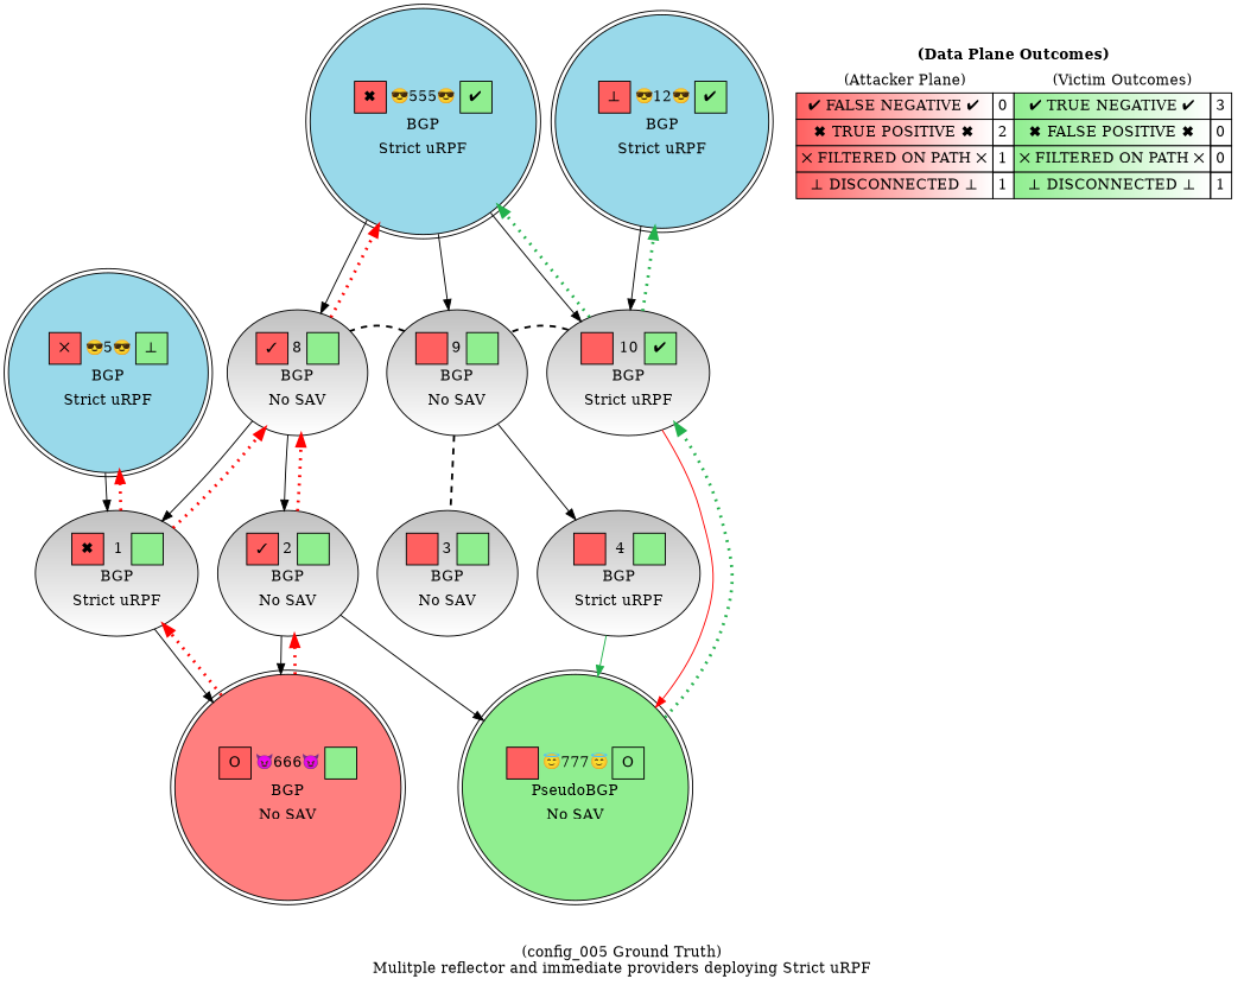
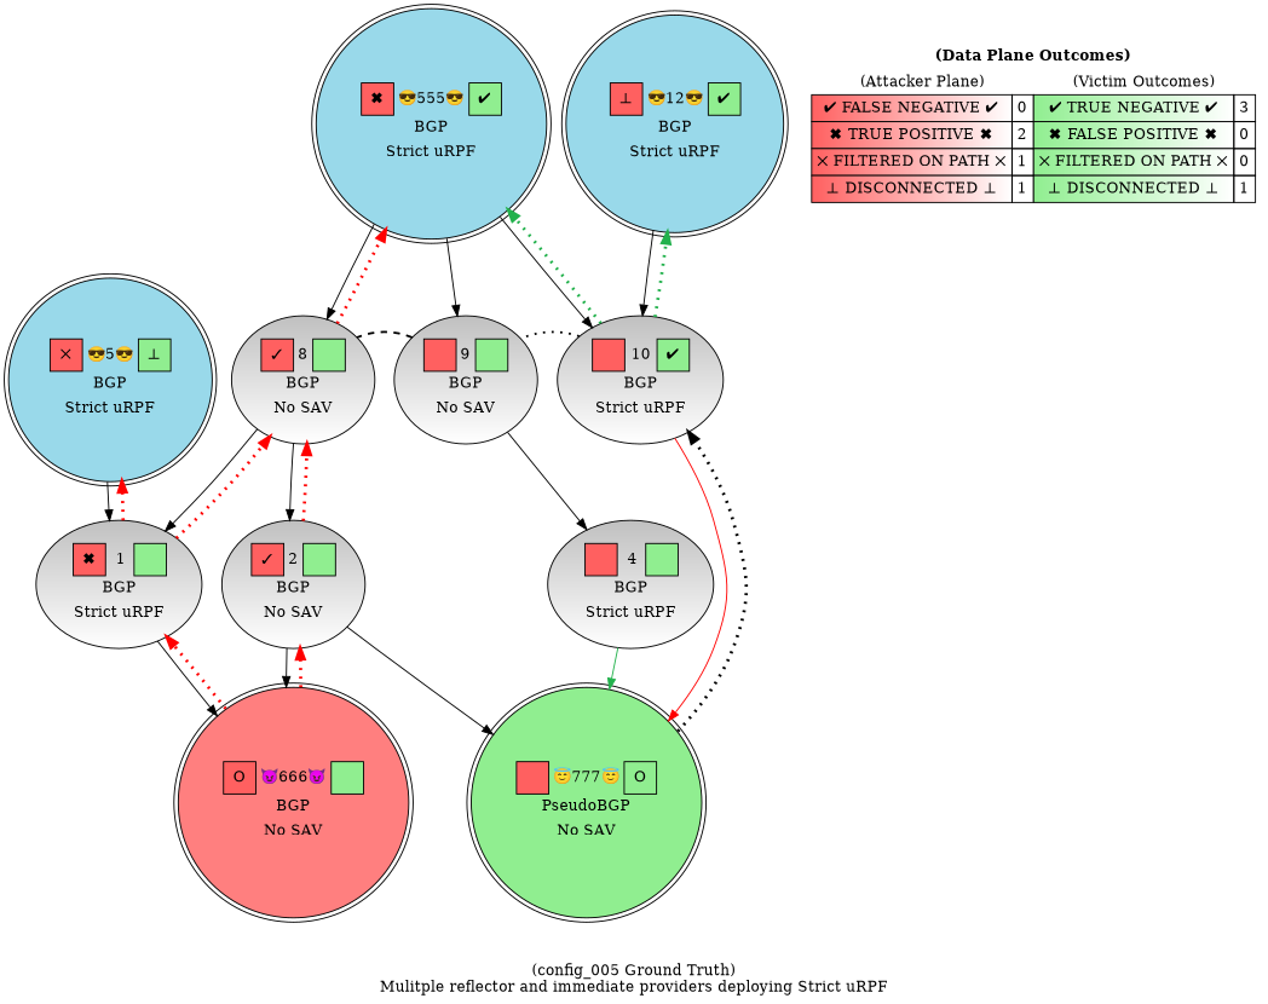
  digraph {
    label="(config_005 Ground Truth)\nMulitple reflector and immediate providers deploying Strict uRPF"
    node [color=black fillcolor="grey:white" gradientangle=270 style=filled]
    n1 [fillcolor="#FF7F7F" label=<             <TABLE BORDER="0" CELLBORDER="1" CELLSPACING="0" CELLPADDING="4">             <TR>                 <TD BGCOLOR="#ff6060" WIDTH="30" HEIGHT="30" FIXEDSIZE="TRUE" ALIGN="CENTER" VALIGN="MIDDLE">O</TD>                 <TD BORDER="0" ALIGN="CENTER" VALIGN="MIDDLE">&#128520;666&#128520;</TD>                 <TD BGCOLOR="#90ee90" WIDTH="30" HEIGHT="30" FIXEDSIZE="TRUE" ALIGN="CENTER" VALIGN="MIDDLE"></TD>             </TR>             <TR>                 <TD COLSPAN="4" BORDER="0" ALIGN="CENTER" VALIGN="MIDDLE">BGP</TD>             </TR>             <TR>                 <TD COLSPAN="4" BORDER="0" ALIGN="CENTER" VALIGN="MIDDLE">No SAV</TD>             </TR></TABLE>> shape=doublecircle]
    n2 [fillcolor="#90ee90" label=<             <TABLE BORDER="0" CELLBORDER="1" CELLSPACING="0" CELLPADDING="4">             <TR>                 <TD BGCOLOR="#ff6060" WIDTH="30" HEIGHT="30" FIXEDSIZE="TRUE" ALIGN="CENTER" VALIGN="MIDDLE"></TD>                 <TD BORDER="0" ALIGN="CENTER" VALIGN="MIDDLE">&#128519;777&#128519;</TD>                 <TD BGCOLOR="#90ee90" WIDTH="30" HEIGHT="30" FIXEDSIZE="TRUE" ALIGN="CENTER" VALIGN="MIDDLE">O</TD>             </TR>             <TR>                 <TD COLSPAN="4" BORDER="0" ALIGN="CENTER" VALIGN="MIDDLE">PseudoBGP</TD>             </TR>             <TR>                 <TD COLSPAN="4" BORDER="0" ALIGN="CENTER" VALIGN="MIDDLE">No SAV</TD>             </TR></TABLE>> shape=doublecircle]
    n3 [label=<             <TABLE BORDER="0" CELLBORDER="1" CELLSPACING="0" CELLPADDING="4">             <TR>                 <TD BGCOLOR="#ff6060" WIDTH="30" HEIGHT="30" FIXEDSIZE="TRUE" ALIGN="CENTER" VALIGN="MIDDLE">&#10006;</TD>                 <TD BORDER="0" ALIGN="CENTER" VALIGN="MIDDLE">1</TD>                 <TD BGCOLOR="#90ee90" WIDTH="30" HEIGHT="30" FIXEDSIZE="TRUE" ALIGN="CENTER" VALIGN="MIDDLE"></TD>             </TR>             <TR>                 <TD COLSPAN="4" BORDER="0" ALIGN="CENTER" VALIGN="MIDDLE">BGP</TD>             </TR>             <TR>                 <TD COLSPAN="4" BORDER="0" ALIGN="CENTER" VALIGN="MIDDLE">Strict uRPF</TD>             </TR></TABLE>>]
    n4 [label=<             <TABLE BORDER="0" CELLBORDER="1" CELLSPACING="0" CELLPADDING="4">             <TR>                 <TD BGCOLOR="#ff6060" WIDTH="30" HEIGHT="30" FIXEDSIZE="TRUE" ALIGN="CENTER" VALIGN="MIDDLE">&#10003;</TD>                 <TD BORDER="0" ALIGN="CENTER" VALIGN="MIDDLE">2</TD>                 <TD BGCOLOR="#90ee90" WIDTH="30" HEIGHT="30" FIXEDSIZE="TRUE" ALIGN="CENTER" VALIGN="MIDDLE"></TD>             </TR>             <TR>                 <TD COLSPAN="4" BORDER="0" ALIGN="CENTER" VALIGN="MIDDLE">BGP</TD>             </TR>             <TR>                 <TD COLSPAN="4" BORDER="0" ALIGN="CENTER" VALIGN="MIDDLE">No SAV</TD>             </TR></TABLE>>]
-   n5 [label=<             <TABLE BORDER="0" CELLBORDER="1" CELLSPACING="0" CELLPADDING="4">             <TR>                 <TD BGCOLOR="#ff6060" WIDTH="30" HEIGHT="30" FIXEDSIZE="TRUE" ALIGN="CENTER" VALIGN="MIDDLE"></TD>                 <TD BORDER="0" ALIGN="CENTER" VALIGN="MIDDLE">3</TD>                 <TD BGCOLOR="#90ee90" WIDTH="30" HEIGHT="30" FIXEDSIZE="TRUE" ALIGN="CENTER" VALIGN="MIDDLE"></TD>             </TR>             <TR>                 <TD COLSPAN="4" BORDER="0" ALIGN="CENTER" VALIGN="MIDDLE">BGP</TD>             </TR>             <TR>                 <TD COLSPAN="4" BORDER="0" ALIGN="CENTER" VALIGN="MIDDLE">No SAV</TD>             </TR></TABLE>>]
    n6 [label=<             <TABLE BORDER="0" CELLBORDER="1" CELLSPACING="0" CELLPADDING="4">             <TR>                 <TD BGCOLOR="#ff6060" WIDTH="30" HEIGHT="30" FIXEDSIZE="TRUE" ALIGN="CENTER" VALIGN="MIDDLE"></TD>                 <TD BORDER="0" ALIGN="CENTER" VALIGN="MIDDLE">4</TD>                 <TD BGCOLOR="#90ee90" WIDTH="30" HEIGHT="30" FIXEDSIZE="TRUE" ALIGN="CENTER" VALIGN="MIDDLE"></TD>             </TR>             <TR>                 <TD COLSPAN="4" BORDER="0" ALIGN="CENTER" VALIGN="MIDDLE">BGP</TD>             </TR>             <TR>                 <TD COLSPAN="4" BORDER="0" ALIGN="CENTER" VALIGN="MIDDLE">Strict uRPF</TD>             </TR></TABLE>>]
    n7 [fillcolor="#99d9ea" label=<             <TABLE BORDER="0" CELLBORDER="1" CELLSPACING="0" CELLPADDING="4">             <TR>                 <TD BGCOLOR="#ff6060" WIDTH="30" HEIGHT="30" FIXEDSIZE="TRUE" ALIGN="CENTER" VALIGN="MIDDLE">&#10005;</TD>                 <TD BORDER="0" ALIGN="CENTER" VALIGN="MIDDLE">&#128526;5&#128526;</TD>                 <TD BGCOLOR="#90ee90" WIDTH="30" HEIGHT="30" FIXEDSIZE="TRUE" ALIGN="CENTER" VALIGN="MIDDLE">&#8869;</TD>             </TR>             <TR>                 <TD COLSPAN="4" BORDER="0" ALIGN="CENTER" VALIGN="MIDDLE">BGP</TD>             </TR>             <TR>                 <TD COLSPAN="4" BORDER="0" ALIGN="CENTER" VALIGN="MIDDLE">Strict uRPF</TD>             </TR></TABLE>> shape=doublecircle]
    n8 [label=<             <TABLE BORDER="0" CELLBORDER="1" CELLSPACING="0" CELLPADDING="4">             <TR>                 <TD BGCOLOR="#ff6060" WIDTH="30" HEIGHT="30" FIXEDSIZE="TRUE" ALIGN="CENTER" VALIGN="MIDDLE">&#10003;</TD>                 <TD BORDER="0" ALIGN="CENTER" VALIGN="MIDDLE">8</TD>                 <TD BGCOLOR="#90ee90" WIDTH="30" HEIGHT="30" FIXEDSIZE="TRUE" ALIGN="CENTER" VALIGN="MIDDLE"></TD>             </TR>             <TR>                 <TD COLSPAN="4" BORDER="0" ALIGN="CENTER" VALIGN="MIDDLE">BGP</TD>             </TR>             <TR>                 <TD COLSPAN="4" BORDER="0" ALIGN="CENTER" VALIGN="MIDDLE">No SAV</TD>             </TR></TABLE>>]
    n9 [label=<             <TABLE BORDER="0" CELLBORDER="1" CELLSPACING="0" CELLPADDING="4">             <TR>                 <TD BGCOLOR="#ff6060" WIDTH="30" HEIGHT="30" FIXEDSIZE="TRUE" ALIGN="CENTER" VALIGN="MIDDLE"></TD>                 <TD BORDER="0" ALIGN="CENTER" VALIGN="MIDDLE">9</TD>                 <TD BGCOLOR="#90ee90" WIDTH="30" HEIGHT="30" FIXEDSIZE="TRUE" ALIGN="CENTER" VALIGN="MIDDLE"></TD>             </TR>             <TR>                 <TD COLSPAN="4" BORDER="0" ALIGN="CENTER" VALIGN="MIDDLE">BGP</TD>             </TR>             <TR>                 <TD COLSPAN="4" BORDER="0" ALIGN="CENTER" VALIGN="MIDDLE">No SAV</TD>             </TR></TABLE>>]
    n10 [label=<             <TABLE BORDER="0" CELLBORDER="1" CELLSPACING="0" CELLPADDING="4">             <TR>                 <TD BGCOLOR="#ff6060" WIDTH="30" HEIGHT="30" FIXEDSIZE="TRUE" ALIGN="CENTER" VALIGN="MIDDLE"></TD>                 <TD BORDER="0" ALIGN="CENTER" VALIGN="MIDDLE">10</TD>                 <TD BGCOLOR="#90ee90" WIDTH="30" HEIGHT="30" FIXEDSIZE="TRUE" ALIGN="CENTER" VALIGN="MIDDLE">&#10004;</TD>             </TR>             <TR>                 <TD COLSPAN="4" BORDER="0" ALIGN="CENTER" VALIGN="MIDDLE">BGP</TD>             </TR>             <TR>                 <TD COLSPAN="4" BORDER="0" ALIGN="CENTER" VALIGN="MIDDLE">Strict uRPF</TD>             </TR></TABLE>>]
    n11 [fillcolor="#99d9ea" label=<             <TABLE BORDER="0" CELLBORDER="1" CELLSPACING="0" CELLPADDING="4">             <TR>                 <TD BGCOLOR="#ff6060" WIDTH="30" HEIGHT="30" FIXEDSIZE="TRUE" ALIGN="CENTER" VALIGN="MIDDLE">&#8869;</TD>                 <TD BORDER="0" ALIGN="CENTER" VALIGN="MIDDLE">&#128526;12&#128526;</TD>                 <TD BGCOLOR="#90ee90" WIDTH="30" HEIGHT="30" FIXEDSIZE="TRUE" ALIGN="CENTER" VALIGN="MIDDLE">&#10004;</TD>             </TR>             <TR>                 <TD COLSPAN="4" BORDER="0" ALIGN="CENTER" VALIGN="MIDDLE">BGP</TD>             </TR>             <TR>                 <TD COLSPAN="4" BORDER="0" ALIGN="CENTER" VALIGN="MIDDLE">Strict uRPF</TD>             </TR></TABLE>> shape=doublecircle]
    n12 [fillcolor="#99d9ea" label=<             <TABLE BORDER="0" CELLBORDER="1" CELLSPACING="0" CELLPADDING="4">             <TR>                 <TD BGCOLOR="#ff6060" WIDTH="30" HEIGHT="30" FIXEDSIZE="TRUE" ALIGN="CENTER" VALIGN="MIDDLE">&#10006;</TD>                 <TD BORDER="0" ALIGN="CENTER" VALIGN="MIDDLE">&#128526;555&#128526;</TD>                 <TD BGCOLOR="#90ee90" WIDTH="30" HEIGHT="30" FIXEDSIZE="TRUE" ALIGN="CENTER" VALIGN="MIDDLE">&#10004;</TD>             </TR>             <TR>                 <TD COLSPAN="4" BORDER="0" ALIGN="CENTER" VALIGN="MIDDLE">BGP</TD>             </TR>             <TR>                 <TD COLSPAN="4" BORDER="0" ALIGN="CENTER" VALIGN="MIDDLE">Strict uRPF</TD>             </TR></TABLE>> shape=doublecircle]
    n13 [fillcolor=white label=<             <TABLE BORDER="0" CELLBORDER="1" CELLSPACING="0" CELLPADDING="4">                 <TR>                     <TD COLSPAN="6" BORDER="0" ALIGN="CENTER" VALIGN="MIDDLE"><b>(Data Plane Outcomes)</b></TD>                 </TR>                 <TR>                     <TD COLSPAN="2" BORDER="0" ALIGN="CENTER" VALIGN="MIDDLE">(Attacker Plane)</TD>                     <TD COLSPAN="2" BORDER="0" ALIGN="CENTER" VALIGN="MIDDLE">(Victim Outcomes)</TD>                 </TR>                 <TR>                     <TD BGCOLOR="#ff6060:white">&#10004; FALSE NEGATIVE &#10004;</TD>                     <TD>0</TD>                     <TD BGCOLOR="#90ee90:white">&#10004; TRUE NEGATIVE &#10004;</TD>                     <TD>3</TD>                 </TR>                 <TR>                     <TD BGCOLOR="#ff6060:white">&#10006; TRUE POSITIVE &#10006;</TD>                     <TD>2</TD>                       <TD BGCOLOR="#90ee90:white">&#10006; FALSE POSITIVE &#10006;</TD>                     <TD>0</TD>                 </TR>                 <TR>                     <TD BGCOLOR="#ff6060:white">&#10005; FILTERED ON PATH &#10005;</TD>                     <TD>1</TD>                      <TD BGCOLOR="#90ee90:white">&#10005; FILTERED ON PATH &#10005;</TD>                     <TD>0</TD>                 </TR>                 <TR>                     <TD BGCOLOR="#ff6060:white">&#8869; DISCONNECTED &#8869;</TD>                     <TD>1</TD>                      <TD BGCOLOR="#90ee90:white">&#8869; DISCONNECTED &#8869;</TD>                     <TD>1</TD>                 </TR>         </TABLE>> shape=plaintext gradientangle=""]
    subgraph sub_1 {
      rank=same
      n1
      n2
    }
    subgraph sub_2 {
      rank=same
      n3
      n4
-     n5
      n6
    }
    subgraph sub_3 {
      rank=same
      n7
      n8
      n9
      n10
    }
    subgraph sub_4 {
      rank=same
      n11
      n12
    }
    n1 -> n2 [style=invis]
    n1 -> n3 [color=red constraint=false penwidth=3 style=dotted]
    n1 -> n4 [color=red constraint=false penwidth=3 style=dotted]
-   n2 -> n10 [color="#22B14C" constraint=false penwidth=3 style=dotted]
+   n2 -> n10 [color=black constraint=false penwidth=3 style=dotted]
    n3 -> n1
    n3 -> n4 [style=invis]
    n3 -> n7 [color=red constraint=false penwidth=3 style=dotted]
    n3 -> n8 [color=red constraint=false penwidth=3 style=dotted]
    n4 -> n1
    n4 -> n2
-   n4 -> n5 [style=invis]
    n4 -> n8 [color=red constraint=false penwidth=3 style=dotted]
-   n5 -> n6 [style=invis]
    n6 -> n2 [color="#22B14C"]
    n7 -> n3
    n7 -> n8 [style=invis]
    n8 -> n3
    n8 -> n4
    n8 -> n9 [style=invis]
    n8 -> n12 [color=red constraint=false penwidth=3 style=dotted]
-   n9 -> n5 [dir=none penwidth=2 style=dashed]
    n9 -> n6
    n9 -> n8 [dir=none penwidth=2 style=dashed]
    n9 -> n10 [style=invis]
    n10 -> n2 [color=red]
-   n10 -> n9 [dir=none penwidth=2 style=dashed]
+   n10 -> n9 [dir=none penwidth=2 style=dotted]
    n10 -> n11 [color="#22B14C" constraint=false penwidth=3 style=dotted]
    n10 -> n12 [color="#22B14C" constraint=false penwidth=3 style=dotted]
    n11 -> n10
    n12 -> n8
    n12 -> n9
    n12 -> n10
    n12 -> n11 [style=invis]
  }
